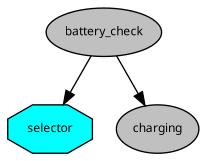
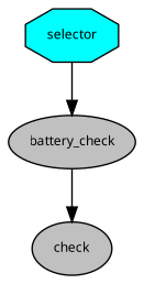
  digraph {
    fontname="Noto Sans"
    ordering=out
    node [fillcolor=gray fontcolor=black fontname="Noto Sans" fontsize=9 shape=ellipse style=filled]
    edge [fontname="Noto Sans"]
    n1 [fillcolor=cyan label=selector shape=octagon]
    n2 [label=battery_check]
-   n3 [label=charging]
-   n2 -> n1
+   n3 [label=check]
+   n1 -> n2
    n2 -> n3
  }
